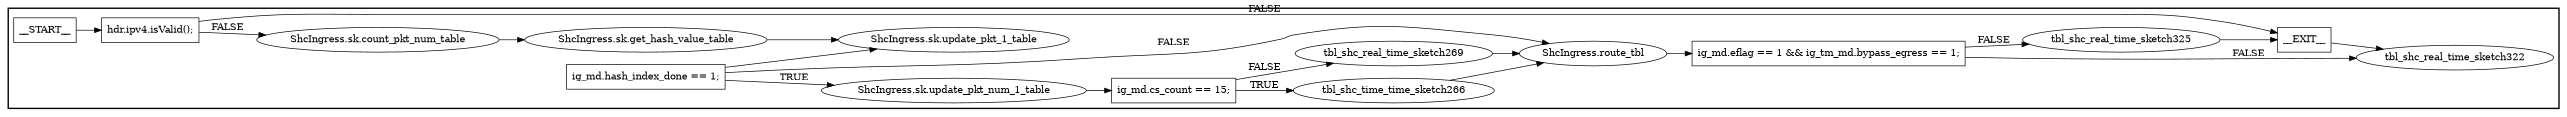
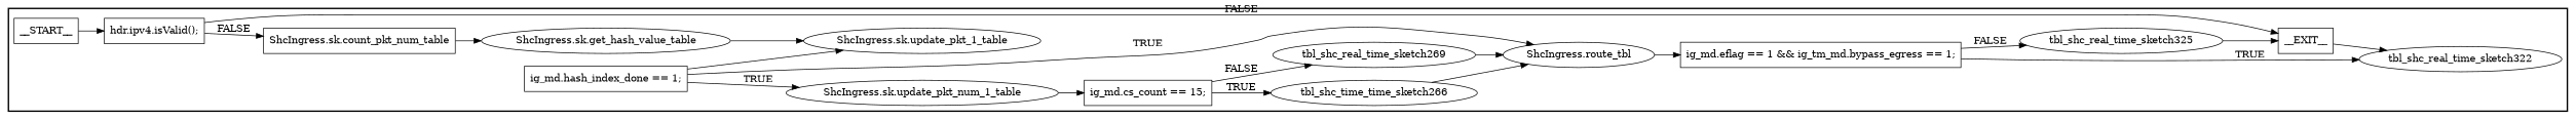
  digraph {
    rankdir=LR
    node [shape=ellipse style=solid]
    n1 [label=__START__ shape=rectangle]
    n2 [label="hdr.ipv4.isValid();" shape=rectangle]
    n3 [label=__EXIT__ shape=rectangle]
-   n4 [label="ShcIngress.sk.count_pkt_num_table"]
+   n4 [label="ShcIngress.sk.count_pkt_num_table" shape=box]
    n5 [label="ShcIngress.sk.get_hash_value_table"]
    n6 [label="ShcIngress.sk.update_pkt_1_table"]
    n7 [label="ig_md.hash_index_done == 1;" shape=rectangle]
    n8 [label="ShcIngress.sk.update_pkt_num_1_table"]
    n9 [label="ShcIngress.route_tbl"]
    n10 [label="ig_md.cs_count == 15;" shape=rectangle]
    n11 [label=tbl_shc_time_time_sketch266]
    n12 [label=tbl_shc_real_time_sketch269]
    n13 [label="ig_md.eflag == 1 && ig_tm_md.bypass_egress == 1;" shape=rectangle]
    n14 [label=tbl_shc_real_time_sketch322]
    n15 [label=tbl_shc_real_time_sketch325]
    subgraph cluster_1 {
      labeljust=r
      style=bold
      n1
      n2
      n3
      n4
      n5
      n6
      n7
      n8
      n9
      n10
      n11
      n12
      n13
      n14
      n15
    }
    n1 -> n2
    n2 -> n3 [label=FALSE]
    n2 -> n4 [label=FALSE]
    n3 -> n14
    n4 -> n5
    n5 -> n6
    n7 -> n6
    n7 -> n8 [label=TRUE]
-   n7 -> n9 [label=FALSE]
+   n7 -> n9 [label=TRUE]
    n8 -> n10
    n9 -> n13
    n10 -> n11 [label=TRUE]
    n10 -> n12 [label=FALSE]
    n11 -> n9
    n12 -> n9
-   n13 -> n14 [label=FALSE]
+   n13 -> n14 [label=TRUE]
    n13 -> n15 [label=FALSE]
    n15 -> n3
  }
